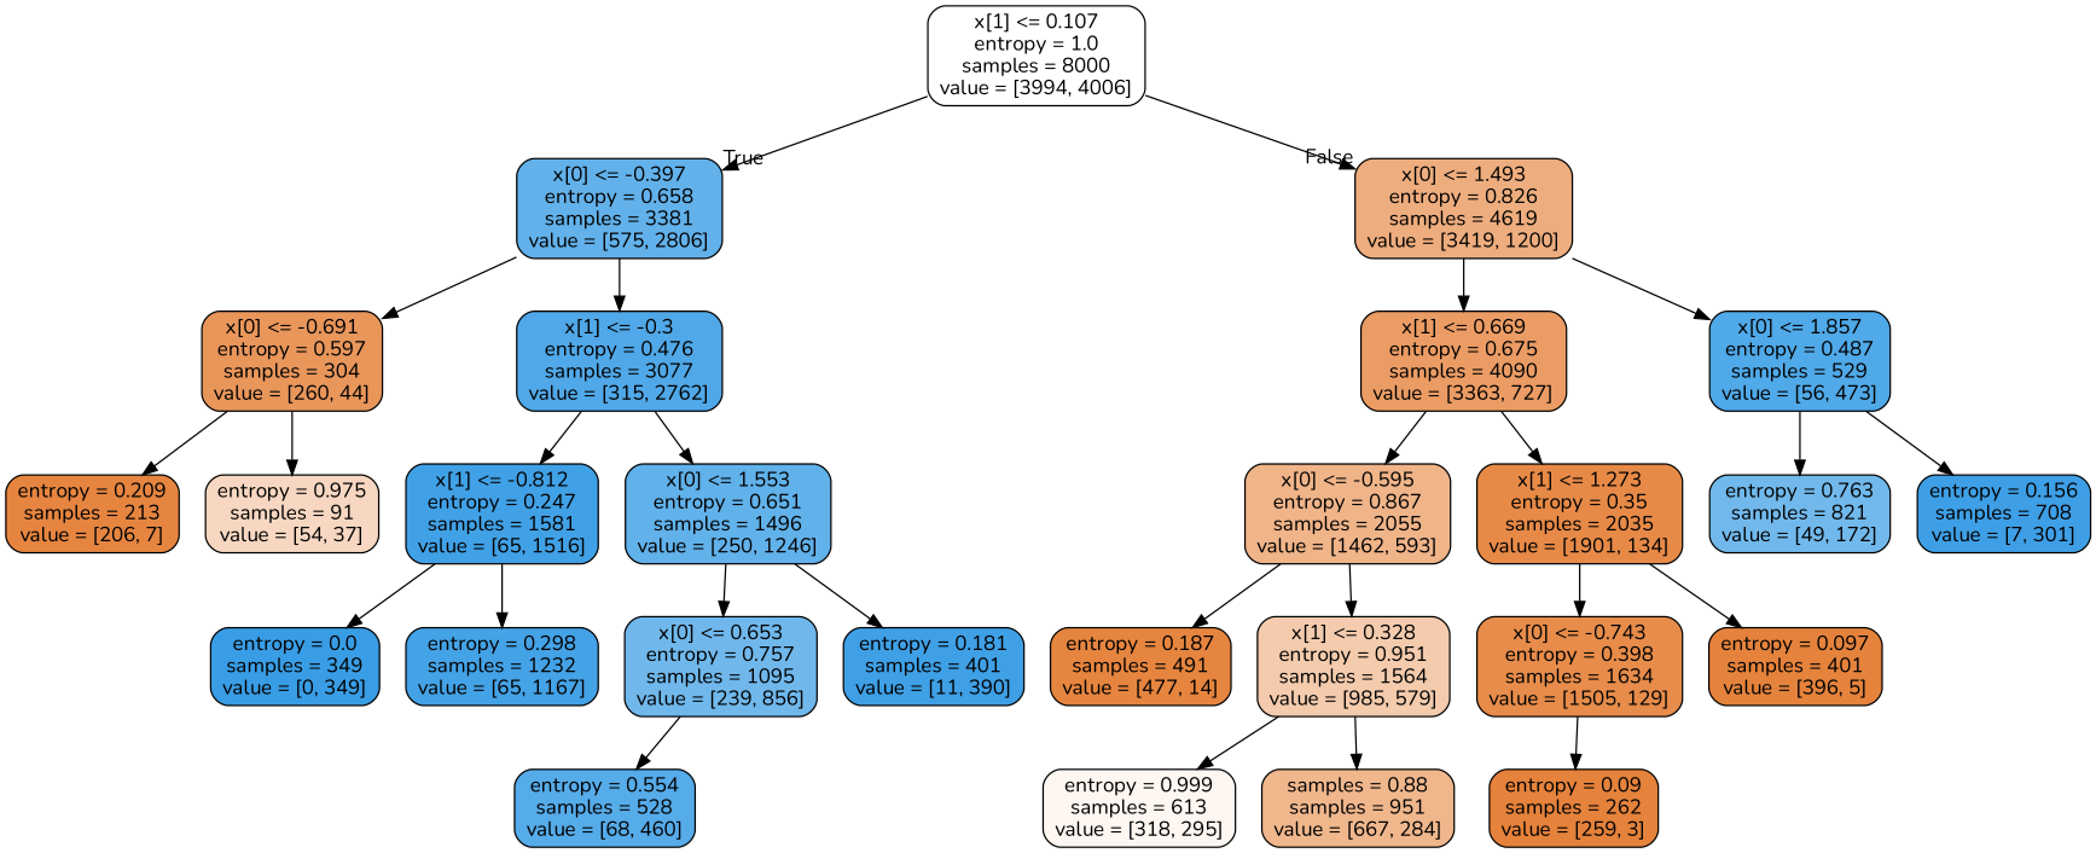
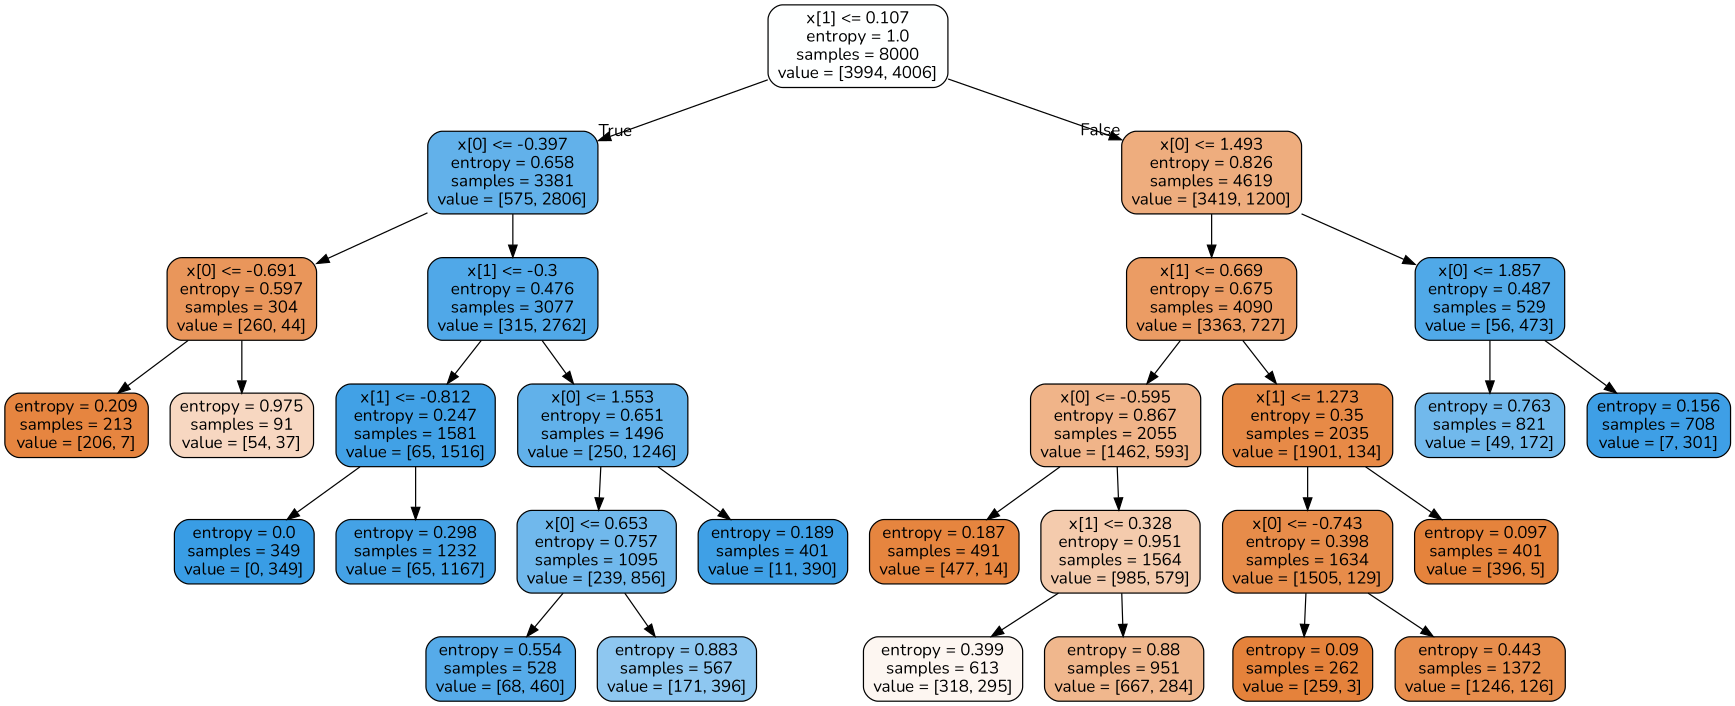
  digraph {
    fontname=Nunito
    node [color=black fontname=Nunito shape=box style="filled, rounded"]
    edge [fontname=Nunito]
    n1 [fillcolor="#feffff" label="x[1] <= 0.107\nentropy = 1.0\nsamples = 8000\nvalue = [3994, 4006]"]
    n2 [fillcolor="#62b1ea" label="x[0] <= -0.397\nentropy = 0.658\nsamples = 3381\nvalue = [575, 2806]"]
    n3 [fillcolor="#eead7e" label="x[0] <= 1.493\nentropy = 0.826\nsamples = 4619\nvalue = [3419, 1200]"]
    n4 [fillcolor="#e9965b" label="x[0] <= -0.691\nentropy = 0.597\nsamples = 304\nvalue = [260, 44]"]
    n5 [fillcolor="#50a8e8" label="x[1] <= -0.3\nentropy = 0.476\nsamples = 3077\nvalue = [315, 2762]"]
    n6 [fillcolor="#eb9c64" label="x[1] <= 0.669\nentropy = 0.675\nsamples = 4090\nvalue = [3363, 727]"]
    n7 [fillcolor="#50a9e8" label="x[0] <= 1.857\nentropy = 0.487\nsamples = 529\nvalue = [56, 473]"]
    n8 [fillcolor="#e68540" label="entropy = 0.209\nsamples = 213\nvalue = [206, 7]"]
    n9 [fillcolor="#f7d7c1" label="entropy = 0.975\nsamples = 91\nvalue = [54, 37]"]
    n10 [fillcolor="#41a1e6" label="x[1] <= -0.812\nentropy = 0.247\nsamples = 1581\nvalue = [65, 1516]"]
    n11 [fillcolor="#61b1ea" label="x[0] <= 1.553\nentropy = 0.651\nsamples = 1496\nvalue = [250, 1246]"]
    n12 [fillcolor="#399de5" label="entropy = 0.0\nsamples = 349\nvalue = [0, 349]"]
    n13 [fillcolor="#44a2e6" label="entropy = 0.298\nsamples = 1232\nvalue = [65, 1167]"]
    n14 [fillcolor="#70b8ec" label="x[0] <= 0.653\nentropy = 0.757\nsamples = 1095\nvalue = [239, 856]"]
-   n15 [fillcolor="#3fa0e6" label="entropy = 0.181\nsamples = 401\nvalue = [11, 390]"]
+   n15 [fillcolor="#3fa0e6" label="entropy = 0.189\nsamples = 401\nvalue = [11, 390]"]
    n16 [fillcolor="#56abe9" label="entropy = 0.554\nsamples = 528\nvalue = [68, 460]"]
+   n17 [fillcolor="#8ec7f0" label="entropy = 0.883\nsamples = 567\nvalue = [171, 396]"]
    n18 [fillcolor="#f0b489" label="x[0] <= -0.595\nentropy = 0.867\nsamples = 2055\nvalue = [1462, 593]"]
    n19 [fillcolor="#e78a47" label="x[1] <= 1.273\nentropy = 0.35\nsamples = 2035\nvalue = [1901, 134]"]
    n20 [fillcolor="#71b9ec" label="entropy = 0.763\nsamples = 821\nvalue = [49, 172]"]
    n21 [fillcolor="#3e9fe6" label="entropy = 0.156\nsamples = 708\nvalue = [7, 301]"]
    n22 [fillcolor="#e6853f" label="entropy = 0.187\nsamples = 491\nvalue = [477, 14]"]
    n23 [fillcolor="#f4cbad" label="x[1] <= 0.328\nentropy = 0.951\nsamples = 1564\nvalue = [985, 579]"]
    n24 [fillcolor="#e78c4a" label="x[0] <= -0.743\nentropy = 0.398\nsamples = 1634\nvalue = [1505, 129]"]
    n25 [fillcolor="#e5833c" label="entropy = 0.097\nsamples = 401\nvalue = [396, 5]"]
-   n26 [fillcolor="#fdf6f1" label="entropy = 0.999\nsamples = 613\nvalue = [318, 295]"]
-   n27 [fillcolor="#f0b78d" label="samples = 0.88\nsamples = 951\nvalue = [667, 284]"]
+   n26 [fillcolor="#fdf6f1" label="entropy = 0.399\nsamples = 613\nvalue = [318, 295]"]
+   n27 [fillcolor="#f0b78d" label="entropy = 0.88\nsamples = 951\nvalue = [667, 284]"]
    n28 [fillcolor="#e5823b" label="entropy = 0.09\nsamples = 262\nvalue = [259, 3]"]
+   n29 [fillcolor="#e88e4d" label="entropy = 0.443\nsamples = 1372\nvalue = [1246, 126]"]
    n1 -> n2 [headlabel=True labelangle=45 labeldistance=2.5]
    n1 -> n3 [headlabel=False labelangle=-45 labeldistance=2.5]
    n2 -> n4
    n2 -> n5
    n3 -> n6
    n3 -> n7
    n4 -> n8
    n4 -> n9
    n5 -> n10
    n5 -> n11
    n6 -> n18
    n6 -> n19
    n7 -> n20
    n7 -> n21
    n10 -> n12
    n10 -> n13
    n11 -> n14
    n11 -> n15
    n14 -> n16
+   n14 -> n17
    n18 -> n22
    n18 -> n23
    n19 -> n24
    n19 -> n25
    n23 -> n26
    n23 -> n27
    n24 -> n28
+   n24 -> n29
  }
